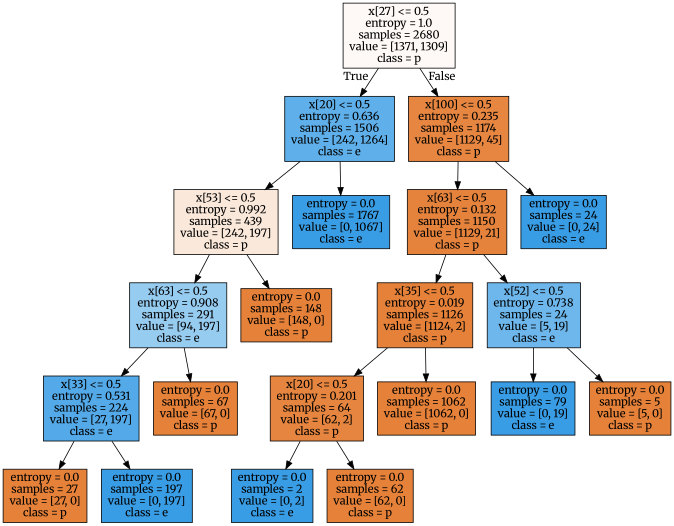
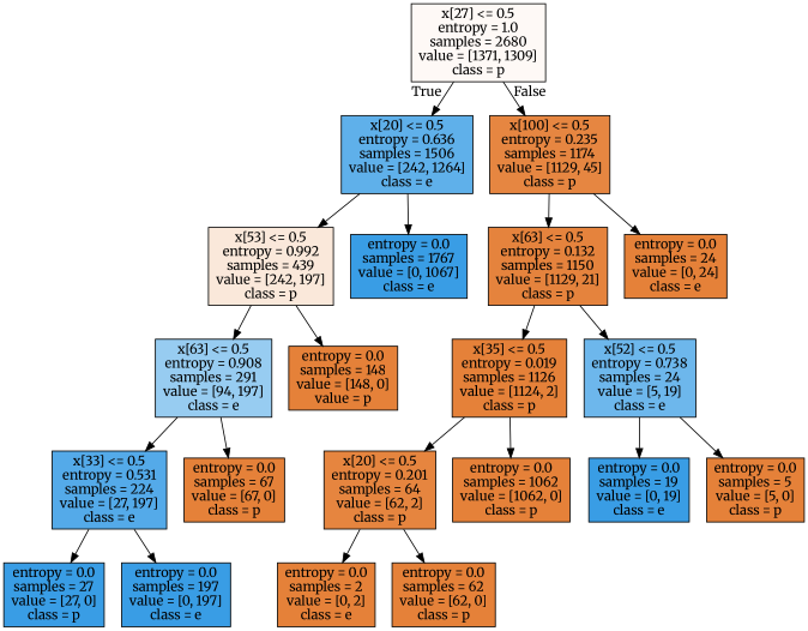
  digraph {
    fontname=Merriweather
    node [color=black fillcolor="#e58139" fontname=Merriweather shape=box style=filled]
    edge [fontname=Merriweather]
    n1 [fillcolor="#fef9f6" label="x[27] <= 0.5\nentropy = 1.0\nsamples = 2680\nvalue = [1371, 1309]\nclass = p"]
    n2 [fillcolor="#5fb0ea" label="x[20] <= 0.5\nentropy = 0.636\nsamples = 1506\nvalue = [242, 1264]\nclass = e"]
    n3 [fillcolor="#e68641" label="x[100] <= 0.5\nentropy = 0.235\nsamples = 1174\nvalue = [1129, 45]\nclass = p"]
    n4 [fillcolor="#fae8da" label="x[53] <= 0.5\nentropy = 0.992\nsamples = 439\nvalue = [242, 197]\nclass = p"]
    n5 [fillcolor="#399de5" label="entropy = 0.0\nsamples = 1767\nvalue = [0, 1067]\nclass = e"]
    n6 [fillcolor="#e5833d" label="x[63] <= 0.5\nentropy = 0.132\nsamples = 1150\nvalue = [1129, 21]\nclass = p"]
-   n7 [fillcolor="#399de5" label="entropy = 0.0\nsamples = 24\nvalue = [0, 24]\nclass = e"]
+   n7 [label="entropy = 0.0\nsamples = 24\nvalue = [0, 24]\nclass = e"]
    n8 [fillcolor="#97ccf1" label="x[63] <= 0.5\nentropy = 0.908\nsamples = 291\nvalue = [94, 197]\nclass = e"]
-   n9 [label="entropy = 0.0\nsamples = 148\nvalue = [148, 0]\nclass = p"]
+   n9 [label="entropy = 0.0\nsamples = 148\nvalue = [148, 0]\nvalue = p"]
    n10 [fillcolor="#54aae9" label="x[33] <= 0.5\nentropy = 0.531\nsamples = 224\nvalue = [27, 197]\nclass = e"]
    n11 [label="entropy = 0.0\nsamples = 67\nvalue = [67, 0]\nclass = p"]
-   n12 [label="entropy = 0.0\nsamples = 27\nvalue = [27, 0]\nclass = p"]
+   n12 [fillcolor="#399de5" label="entropy = 0.0\nsamples = 27\nvalue = [27, 0]\nclass = p"]
    n13 [fillcolor="#399de5" label="entropy = 0.0\nsamples = 197\nvalue = [0, 197]\nclass = e"]
    n14 [label="x[35] <= 0.5\nentropy = 0.019\nsamples = 1126\nvalue = [1124, 2]\nclass = p"]
    n15 [fillcolor="#6db7ec" label="x[52] <= 0.5\nentropy = 0.738\nsamples = 24\nvalue = [5, 19]\nclass = e"]
    n16 [fillcolor="#e6853f" label="x[20] <= 0.5\nentropy = 0.201\nsamples = 64\nvalue = [62, 2]\nclass = p"]
    n17 [label="entropy = 0.0\nsamples = 1062\nvalue = [1062, 0]\nclass = p"]
-   n18 [fillcolor="#399de5" label="entropy = 0.0\nsamples = 79\nvalue = [0, 19]\nclass = e"]
+   n18 [fillcolor="#399de5" label="entropy = 0.0\nsamples = 19\nvalue = [0, 19]\nclass = e"]
    n19 [label="entropy = 0.0\nsamples = 5\nvalue = [5, 0]\nclass = p"]
-   n20 [fillcolor="#399de5" label="entropy = 0.0\nsamples = 2\nvalue = [0, 2]\nclass = e"]
+   n20 [label="entropy = 0.0\nsamples = 2\nvalue = [0, 2]\nclass = e"]
    n21 [label="entropy = 0.0\nsamples = 62\nvalue = [62, 0]\nclass = p"]
    n1 -> n2 [headlabel=True labelangle=45 labeldistance=2.5]
    n1 -> n3 [headlabel=False labelangle=-45 labeldistance=2.5]
    n2 -> n4
    n2 -> n5
    n3 -> n6
    n3 -> n7
    n4 -> n8
    n4 -> n9
    n6 -> n14
    n6 -> n15
    n8 -> n10
    n8 -> n11
    n10 -> n12
    n10 -> n13
    n14 -> n16
    n14 -> n17
    n15 -> n18
    n15 -> n19
    n16 -> n20
    n16 -> n21
  }
